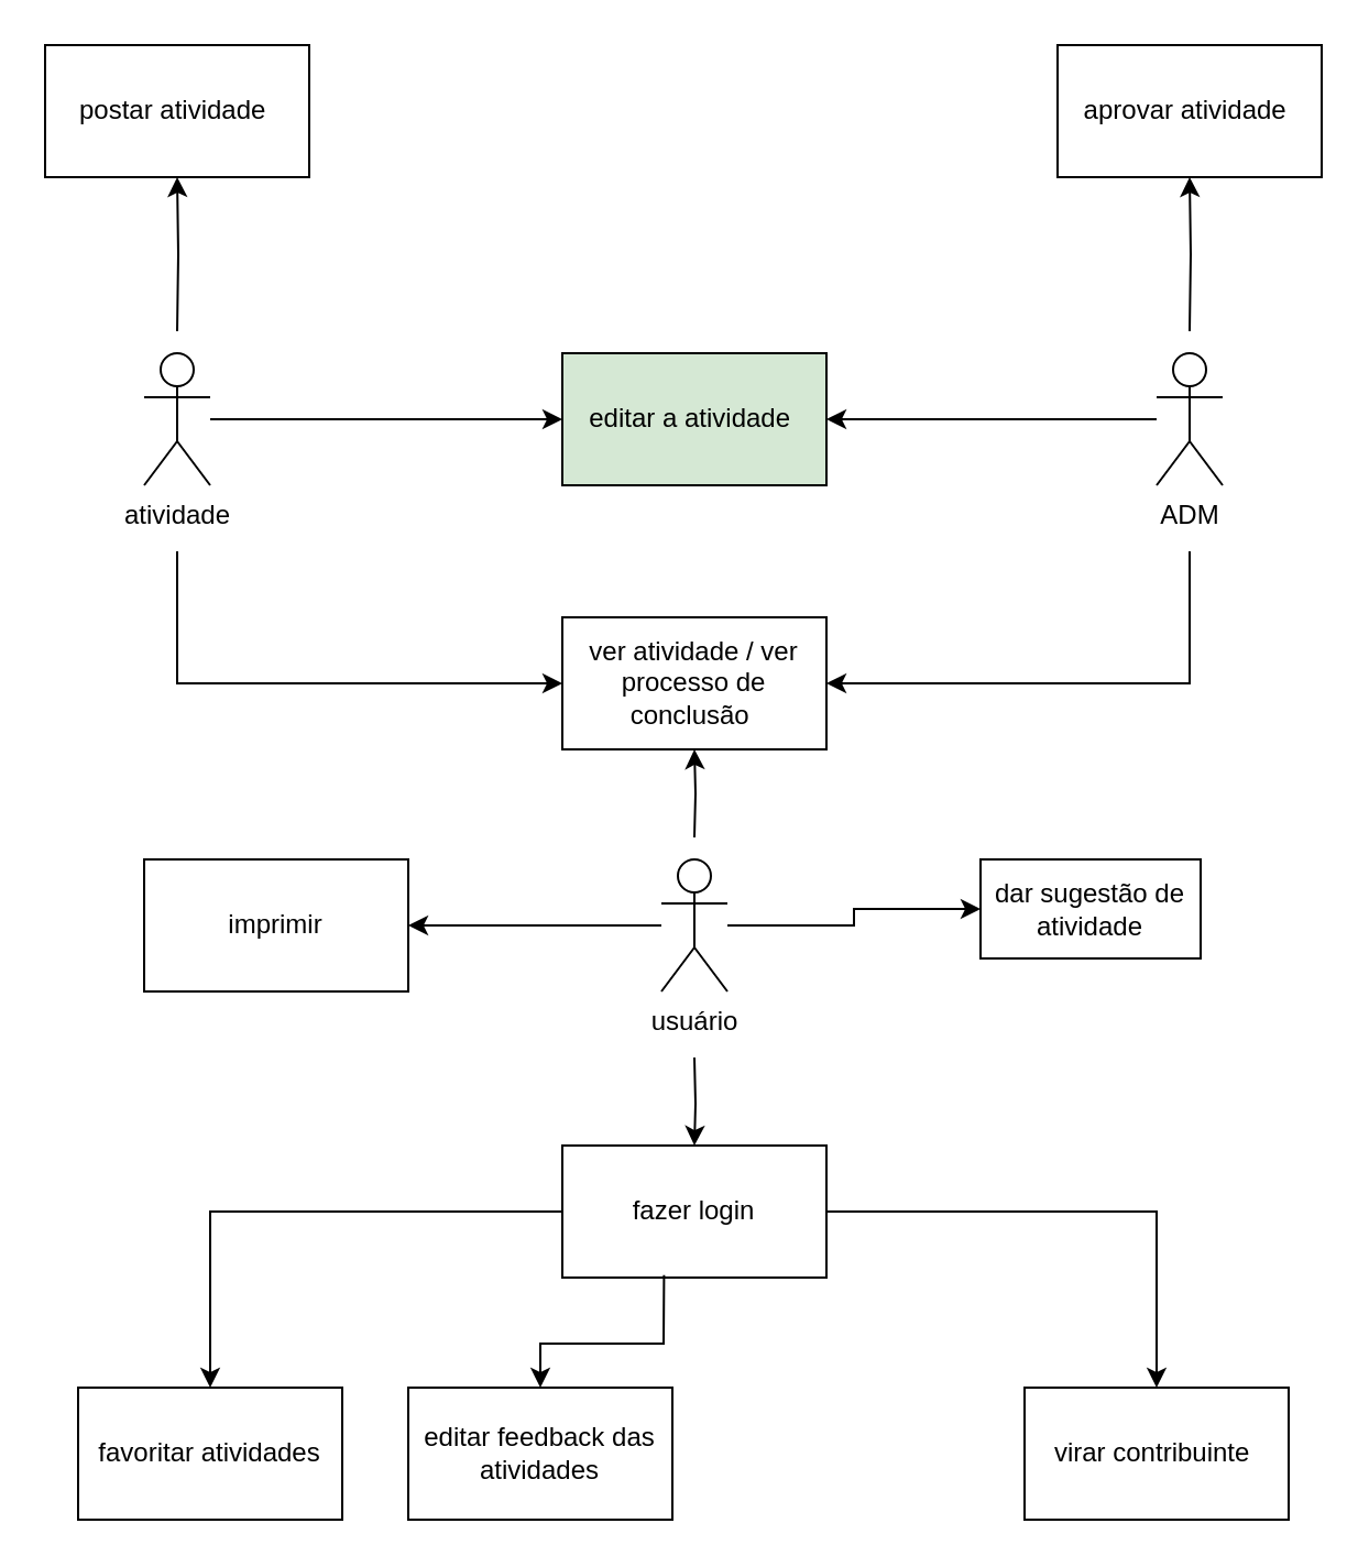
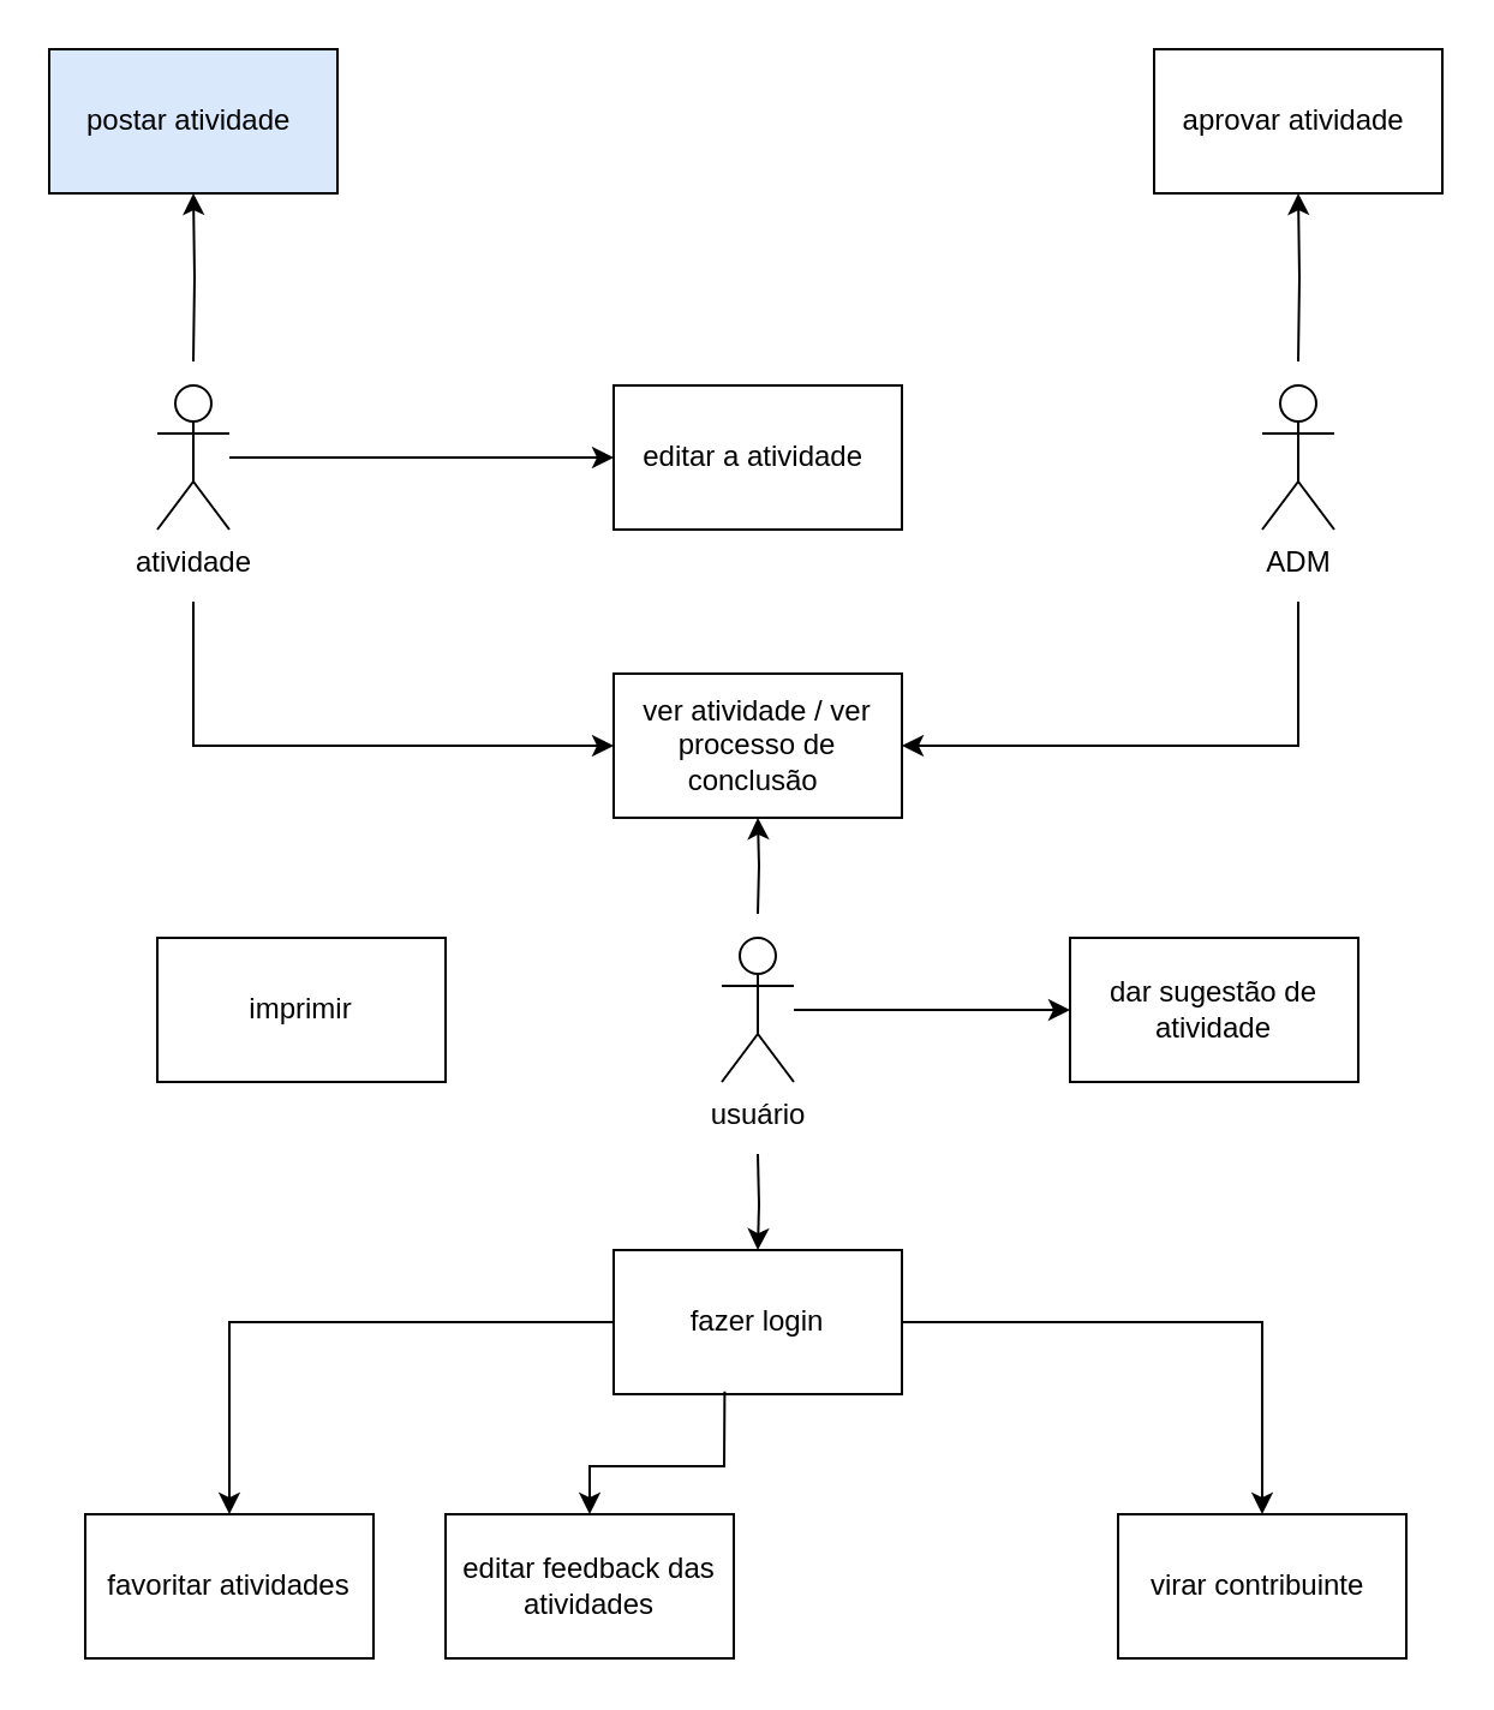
  <mxCell id="0" />
  <mxCell id="1" parent="0" />
  <mxCell id="2" style="edgeStyle=orthogonalEdgeStyle;rounded=0;orthogonalLoop=1;jettySize=auto;html=1;entryX=0;entryY=0.5;entryDx=0;entryDy=0;" parent="1" source="5" target="10" edge="1"><mxGeometry relative="1" as="geometry" /></mxCell>
  <mxCell id="3" style="edgeStyle=orthogonalEdgeStyle;rounded=0;orthogonalLoop=1;jettySize=auto;html=1;entryX=0;entryY=0.5;entryDx=0;entryDy=0;" parent="1" target="11" edge="1"><mxGeometry relative="1" as="geometry"><mxPoint x="80" y="250" as="sourcePoint" /><Array as="points"><mxPoint x="80" y="310" /></Array></mxGeometry></mxCell>
  <mxCell id="4" style="edgeStyle=orthogonalEdgeStyle;rounded=0;orthogonalLoop=1;jettySize=auto;html=1;entryX=0.5;entryY=1;entryDx=0;entryDy=0;" parent="1" target="12" edge="1"><mxGeometry relative="1" as="geometry"><mxPoint x="80" y="150" as="sourcePoint" /></mxGeometry></mxCell>
  <mxCell id="5" value="atividade&lt;br&gt;" style="shape=umlActor;verticalLabelPosition=bottom;verticalAlign=top;html=1;outlineConnect=0;" parent="1" vertex="1"><mxGeometry x="65" y="160" width="30" height="60" as="geometry" /></mxCell>
- <mxCell id="6" style="edgeStyle=orthogonalEdgeStyle;rounded=0;orthogonalLoop=1;jettySize=auto;html=1;entryX=1;entryY=0.5;entryDx=0;entryDy=0;" parent="1" source="9" target="10" edge="1"><mxGeometry relative="1" as="geometry" /></mxCell>
  <mxCell id="7" style="edgeStyle=orthogonalEdgeStyle;rounded=0;orthogonalLoop=1;jettySize=auto;html=1;entryX=1;entryY=0.5;entryDx=0;entryDy=0;" parent="1" target="11" edge="1"><mxGeometry relative="1" as="geometry"><mxPoint x="540" y="250" as="sourcePoint" /><Array as="points"><mxPoint x="540" y="310" /></Array></mxGeometry></mxCell>
  <mxCell id="8" style="edgeStyle=orthogonalEdgeStyle;rounded=0;orthogonalLoop=1;jettySize=auto;html=1;entryX=0.5;entryY=1;entryDx=0;entryDy=0;" parent="1" target="13" edge="1"><mxGeometry relative="1" as="geometry"><mxPoint x="540" y="150" as="sourcePoint" /></mxGeometry></mxCell>
  <mxCell id="9" value="ADM" style="shape=umlActor;verticalLabelPosition=bottom;verticalAlign=top;html=1;outlineConnect=0;" parent="1" vertex="1"><mxGeometry x="525" y="160" width="30" height="60" as="geometry" /></mxCell>
- <mxCell id="10" value="editar a atividade&amp;nbsp;" style="rounded=0;whiteSpace=wrap;html=1;fillColor=#d5e8d4;" parent="1" vertex="1"><mxGeometry x="255" y="160" width="120" height="60" as="geometry" /></mxCell>
+ <mxCell id="10" value="editar a atividade&amp;nbsp;" style="rounded=0;whiteSpace=wrap;html=1;" parent="1" vertex="1"><mxGeometry x="255" y="160" width="120" height="60" as="geometry" /></mxCell>
  <mxCell id="11" value="ver atividade / ver processo de conclusão&amp;nbsp;" style="rounded=0;whiteSpace=wrap;html=1;" parent="1" vertex="1"><mxGeometry x="255" y="280" width="120" height="60" as="geometry" /></mxCell>
- <mxCell id="12" value="postar atividade&amp;nbsp;" style="rounded=0;whiteSpace=wrap;html=1;" parent="1" vertex="1"><mxGeometry x="20" y="20" width="120" height="60" as="geometry" /></mxCell>
+ <mxCell id="12" value="postar atividade&amp;nbsp;" style="rounded=0;whiteSpace=wrap;html=1;fillColor=#dae8fc;" parent="1" vertex="1"><mxGeometry x="20" y="20" width="120" height="60" as="geometry" /></mxCell>
  <mxCell id="13" value="aprovar atividade&amp;nbsp;" style="rounded=0;whiteSpace=wrap;html=1;" parent="1" vertex="1"><mxGeometry x="480" y="20" width="120" height="60" as="geometry" /></mxCell>
  <mxCell id="14" style="edgeStyle=orthogonalEdgeStyle;rounded=0;orthogonalLoop=1;jettySize=auto;html=1;" parent="1" target="11" edge="1"><mxGeometry relative="1" as="geometry"><mxPoint x="315" y="380" as="sourcePoint" /></mxGeometry></mxCell>
- <mxCell id="15" style="edgeStyle=orthogonalEdgeStyle;rounded=0;orthogonalLoop=1;jettySize=auto;html=1;entryX=1;entryY=0.5;entryDx=0;entryDy=0;" parent="1" source="18" target="19" edge="1"><mxGeometry relative="1" as="geometry" /></mxCell>
  <mxCell id="16" style="edgeStyle=orthogonalEdgeStyle;rounded=0;orthogonalLoop=1;jettySize=auto;html=1;" parent="1" source="18" target="20" edge="1"><mxGeometry relative="1" as="geometry" /></mxCell>
  <mxCell id="17" style="edgeStyle=orthogonalEdgeStyle;rounded=0;orthogonalLoop=1;jettySize=auto;html=1;entryX=0.5;entryY=0;entryDx=0;entryDy=0;" parent="1" target="23" edge="1"><mxGeometry relative="1" as="geometry"><mxPoint x="315" y="480" as="sourcePoint" /></mxGeometry></mxCell>
  <mxCell id="18" value="usuário" style="shape=umlActor;verticalLabelPosition=bottom;verticalAlign=top;html=1;outlineConnect=0;" parent="1" vertex="1"><mxGeometry x="300" y="390" width="30" height="60" as="geometry" /></mxCell>
  <mxCell id="19" value="imprimir" style="rounded=0;whiteSpace=wrap;html=1;" parent="1" vertex="1"><mxGeometry x="65" y="390" width="120" height="60" as="geometry" /></mxCell>
- <mxCell id="20" value="dar sugestão de atividade" style="rounded=0;whiteSpace=wrap;html=1;" parent="1" vertex="1"><mxGeometry x="445" y="390" width="100" height="45" as="geometry" /></mxCell>
+ <mxCell id="20" value="dar sugestão de atividade" style="rounded=0;whiteSpace=wrap;html=1;" parent="1" vertex="1"><mxGeometry x="445" y="390" width="120" height="60" as="geometry" /></mxCell>
  <mxCell id="21" style="edgeStyle=orthogonalEdgeStyle;rounded=0;orthogonalLoop=1;jettySize=auto;html=1;entryX=0.5;entryY=0;entryDx=0;entryDy=0;" parent="1" source="23" target="26" edge="1"><mxGeometry relative="1" as="geometry" /></mxCell>
  <mxCell id="22" style="edgeStyle=orthogonalEdgeStyle;rounded=0;orthogonalLoop=1;jettySize=auto;html=1;entryX=0.5;entryY=0;entryDx=0;entryDy=0;" parent="1" source="23" target="25" edge="1"><mxGeometry relative="1" as="geometry" /></mxCell>
  <mxCell id="23" value="fazer login" style="rounded=0;whiteSpace=wrap;html=1;" parent="1" vertex="1"><mxGeometry x="255" y="520" width="120" height="60" as="geometry" /></mxCell>
  <mxCell id="24" value="editar feedback das atividades" style="rounded=0;whiteSpace=wrap;html=1;" parent="1" vertex="1"><mxGeometry x="185" y="630" width="120" height="60" as="geometry" /></mxCell>
  <mxCell id="25" value="virar contribuinte&amp;nbsp;" style="rounded=0;whiteSpace=wrap;html=1;" parent="1" vertex="1"><mxGeometry x="465" y="630" width="120" height="60" as="geometry" /></mxCell>
  <mxCell id="26" value="favoritar atividades" style="rounded=0;whiteSpace=wrap;html=1;" parent="1" vertex="1"><mxGeometry x="35" y="630" width="120" height="60" as="geometry" /></mxCell>
  <mxCell id="27" value="" style="endArrow=classic;html=1;rounded=0;entryX=0.5;entryY=0;entryDx=0;entryDy=0;exitX=0.385;exitY=0.981;exitDx=0;exitDy=0;exitPerimeter=0;" edge="1" parent="1" source="23" target="24"><mxGeometry width="50" height="50" relative="1" as="geometry"><mxPoint x="275" y="610" as="sourcePoint" /><mxPoint x="325" y="560" as="targetPoint" /><Array as="points"><mxPoint x="301" y="610" /><mxPoint x="245" y="610" /></Array></mxGeometry></mxCell>
